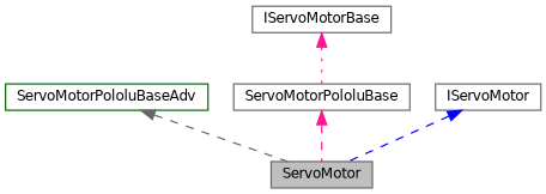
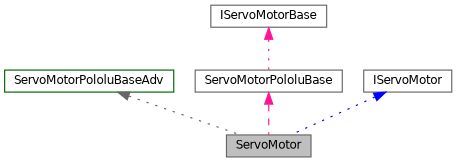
  digraph {
    node [color=gray40 fillcolor=white fontname=Helvetica fontsize=10 shape=record style=filled]
    edge [color=deeppink dir=back fontname=Helvetica fontsize=10 labelfontname=Helvetica labelfontsize=10 style=dashed]
    n1 [fillcolor=grey75 fontcolor=black height=0.2 label=ServoMotor width=0.4]
    n2 [color=darkgreen height=0.2 label=ServoMotorPololuBaseAdv width=0.4]
    n3 [height=0.2 label=ServoMotorPololuBase width=0.4]
    n4 [height=0.2 label=IServoMotorBase width=0.4]
    n5 [height=0.2 label=IServoMotor width=0.4]
-   n2 -> n1 [color=gray40]
+   n2 -> n1 [color=gray40 style=dotted]
    n3 -> n1
    n4 -> n3 [style=dotted]
-   n5 -> n1 [color=blue]
+   n5 -> n1 [color=blue style=dotted]
  }
